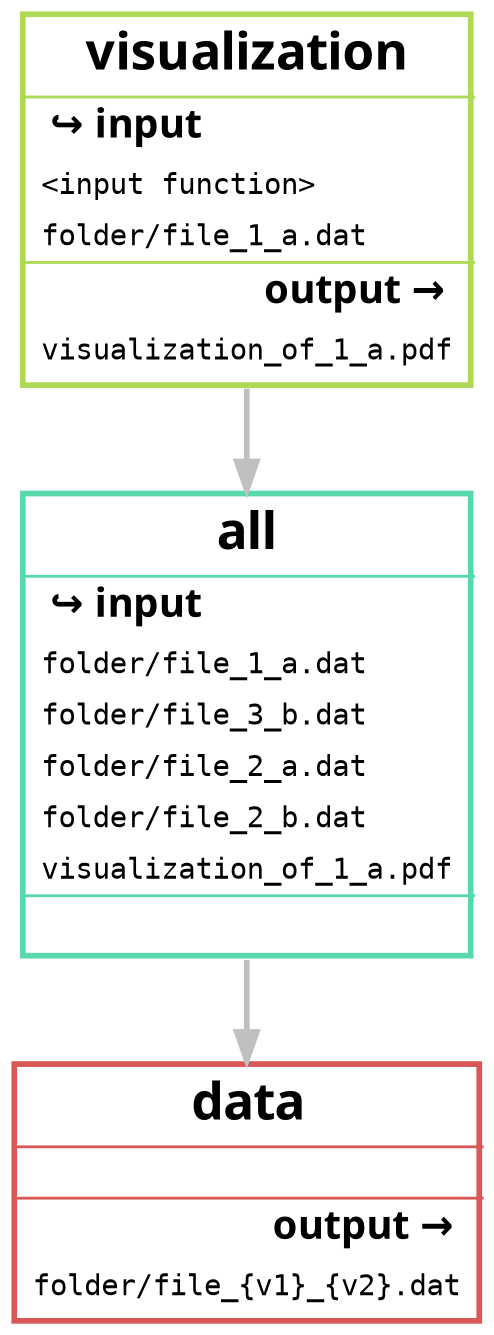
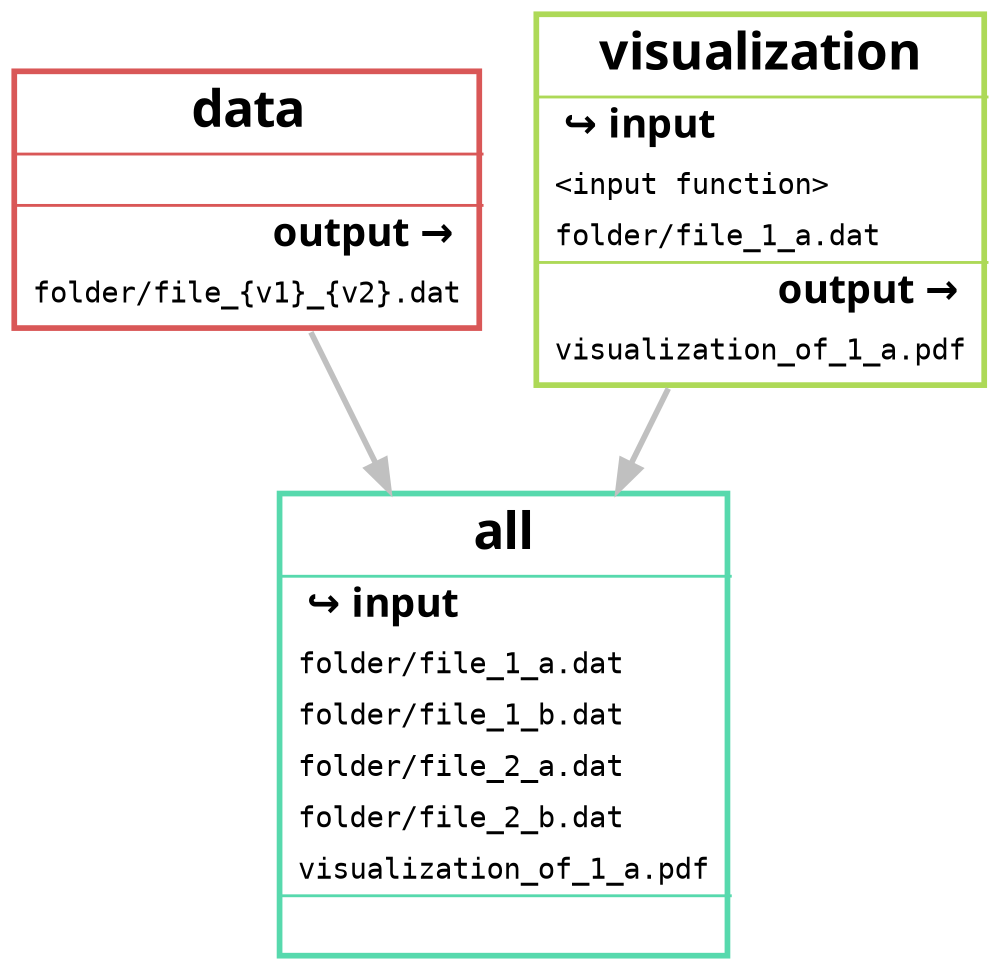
  digraph {
    bgcolor=white
    node [fontname=sans fontsize=10 margin=0 penwidth=2 shape=none style=rounded]
    edge [color=grey penwidth=2]
-   n1 [label=<<table border="2" color="#57D9AD" cellspacing="3" cellborder="0"> <tr><td> <b><font point-size="18">all</font></b> </td></tr> <hr/> <tr><td align="left"> <b><font point-size="14">&#8618; input</font></b> </td></tr> <tr> <td align="left"><font face="monospace">folder/file_1_a.dat</font></td> </tr> <tr> <td align="left"><font face="monospace">folder/file_3_b.dat</font></td> </tr> <tr> <td align="left"><font face="monospace">folder/file_2_a.dat</font></td> </tr> <tr> <td align="left"><font face="monospace">folder/file_2_b.dat</font></td> </tr> <tr> <td align="left"><font face="monospace">visualization_of_1_a.pdf</font></td> </tr> <hr/> <tr><td align="right">  </td> </tr> </table>>]
+   n1 [label=<<table border="2" color="#57D9AD" cellspacing="3" cellborder="0"> <tr><td> <b><font point-size="18">all</font></b> </td></tr> <hr/> <tr><td align="left"> <b><font point-size="14">&#8618; input</font></b> </td></tr> <tr> <td align="left"><font face="monospace">folder/file_1_a.dat</font></td> </tr> <tr> <td align="left"><font face="monospace">folder/file_1_b.dat</font></td> </tr> <tr> <td align="left"><font face="monospace">folder/file_2_a.dat</font></td> </tr> <tr> <td align="left"><font face="monospace">folder/file_2_b.dat</font></td> </tr> <tr> <td align="left"><font face="monospace">visualization_of_1_a.pdf</font></td> </tr> <hr/> <tr><td align="right">  </td> </tr> </table>>]
    n2 [label=<<table border="2" color="#D95757" cellspacing="3" cellborder="0"> <tr><td> <b><font point-size="18">data</font></b> </td></tr> <hr/> <tr><td align="left">  </td></tr> <hr/> <tr><td align="right"> <b><font point-size="14">output &rarr;</font></b> </td> </tr> <tr> <td align="left"><font face="monospace">folder/file_{v1}_{v2}.dat</font></td></tr> </table>>]
    n3 [label=<<table border="2" color="#ADD957" cellspacing="3" cellborder="0"> <tr><td> <b><font point-size="18">visualization</font></b> </td></tr> <hr/> <tr><td align="left"> <b><font point-size="14">&#8618; input</font></b> </td></tr> <tr> <td align="left"><font face="monospace">&lt;input function&gt;</font></td> </tr> <tr> <td align="left"><font face="monospace">folder/file_1_a.dat</font></td> </tr> <hr/> <tr><td align="right"> <b><font point-size="14">output &rarr;</font></b> </td> </tr> <tr> <td align="left"><font face="monospace">visualization_of_1_a.pdf</font></td></tr> </table>>]
-   n1 -> n2
+   n2 -> n1
    n3 -> n1
  }
